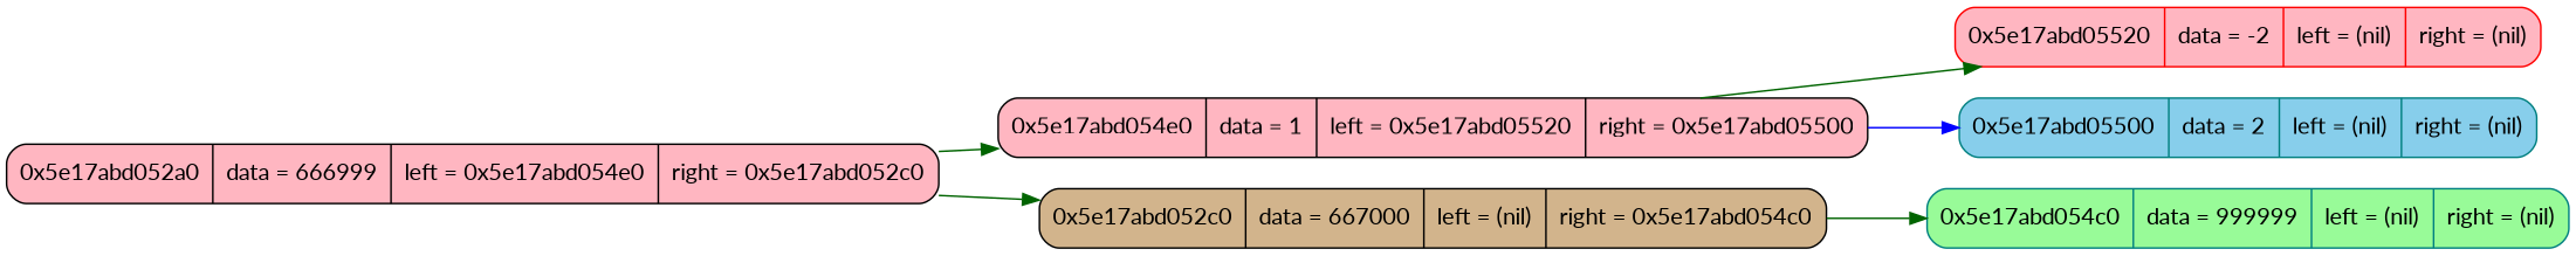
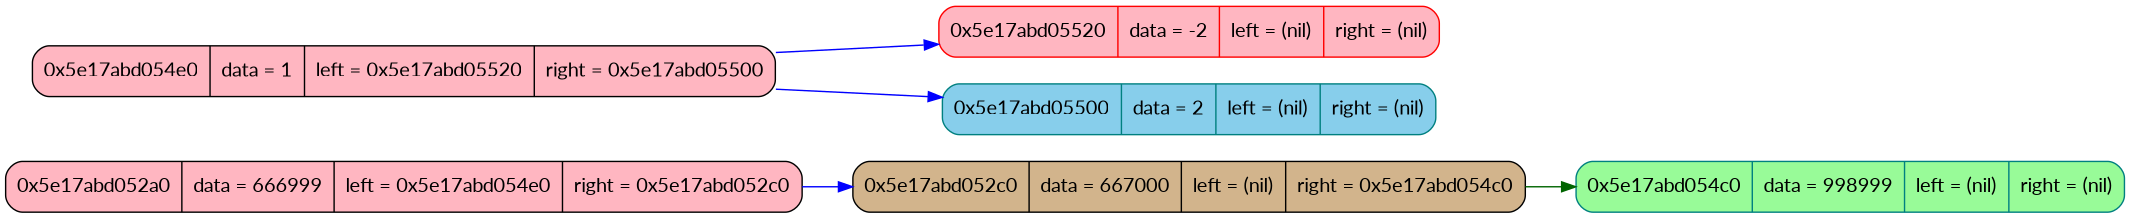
  digraph {
    fontname=Lato
    rankdir=LR
    node [color=black fillcolor=lightpink fontname=Lato shape=Mrecord style=filled]
    edge [color=blue fontname=Lato]
    n1 [label=" {0x5e17abd052a0| data = 666999 | left = 0x5e17abd054e0 | right = 0x5e17abd052c0 }"]
    n2 [label=" {0x5e17abd054e0| data = 1 | left = 0x5e17abd05520 | right = 0x5e17abd05500 }"]
    n3 [fillcolor=tan label=" {0x5e17abd052c0| data = 667000 | left = (nil) | right = 0x5e17abd054c0 }"]
    n4 [color=red label=" {0x5e17abd05520| data = -2 | left = (nil) | right = (nil) }"]
    n5 [color=teal fillcolor=skyblue label=" {0x5e17abd05500| data = 2 | left = (nil) | right = (nil) }"]
-   n6 [color=teal fillcolor=palegreen label=" {0x5e17abd054c0| data = 999999 | left = (nil) | right = (nil) }"]
-   n1 -> n2 [color=darkgreen]
-   n1 -> n3 [color=darkgreen]
-   n2 -> n4 [color=darkgreen]
+   n6 [color=teal fillcolor=palegreen label=" {0x5e17abd054c0| data = 998999 | left = (nil) | right = (nil) }"]
+   n1 -> n3
+   n2 -> n4
    n2 -> n5
    n3 -> n6 [color=darkgreen]
  }
